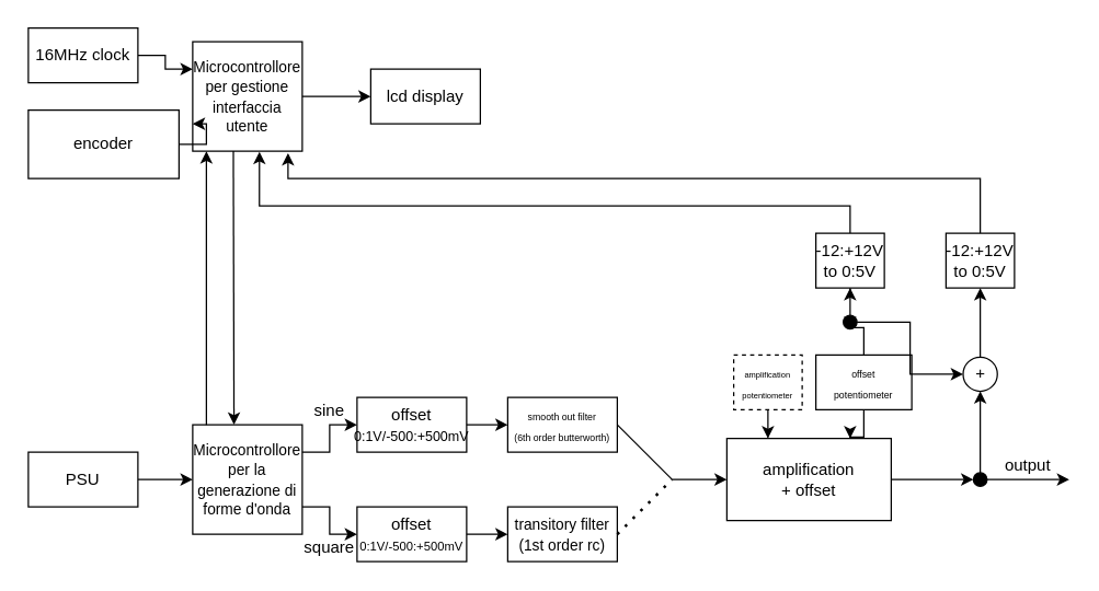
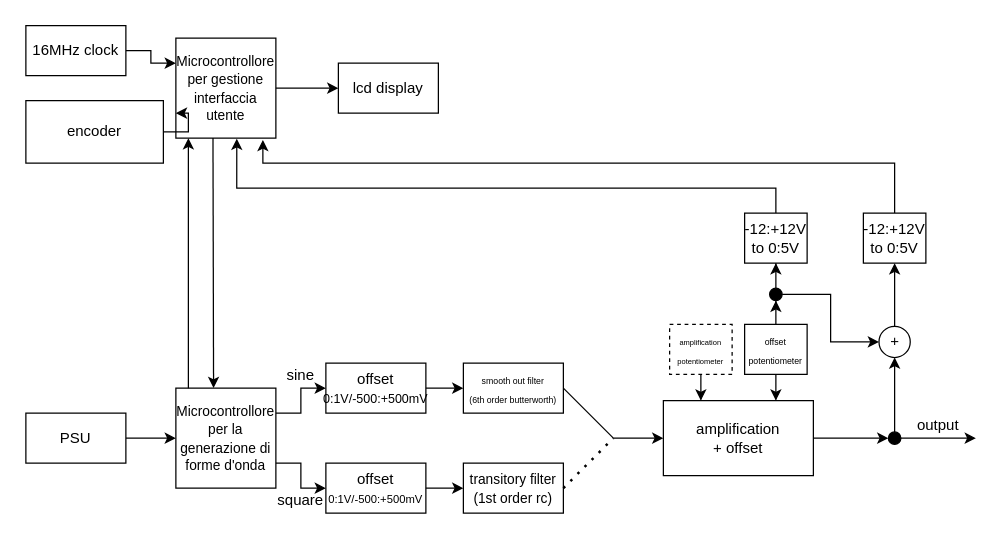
  <mxCell id="0" />
  <mxCell id="1" parent="0" />
  <mxCell id="2" value="&lt;font style=&quot;font-size: 11px&quot;&gt;Microcontrollore per gestione interfaccia utente&lt;/font&gt;" style="whiteSpace=wrap;html=1;aspect=fixed;" parent="1" vertex="1"><mxGeometry x="140" y="30" width="80" height="80" as="geometry" /></mxCell>
  <mxCell id="3" value="&lt;font style=&quot;font-size: 11px&quot;&gt;Microcontrollore per la generazione di forme d'onda&lt;/font&gt;" style="whiteSpace=wrap;html=1;aspect=fixed;" parent="1" vertex="1"><mxGeometry x="140" y="310" width="80" height="80" as="geometry" /></mxCell>
  <mxCell id="4" value="&lt;font&gt;&lt;font style=&quot;font-size: 12px&quot;&gt;offset&lt;/font&gt;&lt;br&gt;&lt;font size=&quot;1&quot;&gt;0:1V/-500:+500mV&lt;/font&gt;&lt;/font&gt;" style="rounded=0;whiteSpace=wrap;html=1;" parent="1" vertex="1"><mxGeometry x="260" y="290" width="80" height="40" as="geometry" /></mxCell>
  <mxCell id="5" value="offset&lt;br&gt;&lt;font style=&quot;font-size: 9px&quot;&gt;0:1V/-500:+500mV&lt;/font&gt;" style="rounded=0;whiteSpace=wrap;html=1;" parent="1" vertex="1"><mxGeometry x="260" y="370" width="80" height="40" as="geometry" /></mxCell>
  <mxCell id="6" value="" style="endArrow=classic;html=1;exitX=1;exitY=0.5;exitDx=0;exitDy=0;entryX=0;entryY=0.5;entryDx=0;entryDy=0;" parent="1" source="4" target="8" edge="1"><mxGeometry width="50" height="50" relative="1" as="geometry"><mxPoint x="390" y="420" as="sourcePoint" /><mxPoint x="340" y="310" as="targetPoint" /></mxGeometry></mxCell>
  <mxCell id="7" value="" style="endArrow=classic;html=1;entryX=0;entryY=0.5;entryDx=0;entryDy=0;" parent="1" target="9" edge="1"><mxGeometry width="50" height="50" relative="1" as="geometry"><mxPoint x="340" y="390" as="sourcePoint" /><mxPoint x="340" y="389.76" as="targetPoint" /></mxGeometry></mxCell>
  <mxCell id="8" value="&lt;font style=&quot;font-size: 7px&quot;&gt;smooth out filter&lt;br&gt;(6th order butterworth)&lt;/font&gt;" style="rounded=0;whiteSpace=wrap;html=1;" parent="1" vertex="1"><mxGeometry x="370" y="290" width="80" height="40" as="geometry" /></mxCell>
  <mxCell id="9" value="&lt;font style=&quot;font-size: 11px&quot;&gt;transitory filter&lt;br&gt;(1st order rc)&lt;/font&gt;" style="rounded=0;whiteSpace=wrap;html=1;" parent="1" vertex="1"><mxGeometry x="370" y="370" width="80" height="40" as="geometry" /></mxCell>
  <mxCell id="10" value="" style="endArrow=classic;html=1;entryX=0;entryY=0.5;entryDx=0;entryDy=0;rounded=0;" parent="1" target="5" edge="1"><mxGeometry width="50" height="50" relative="1" as="geometry"><mxPoint x="220" y="370" as="sourcePoint" /><mxPoint x="270" y="320" as="targetPoint" /><Array as="points"><mxPoint x="240" y="370" /><mxPoint x="240" y="390" /></Array></mxGeometry></mxCell>
  <mxCell id="11" value="" style="endArrow=classic;html=1;entryX=0;entryY=0.5;entryDx=0;entryDy=0;rounded=0;" parent="1" target="4" edge="1"><mxGeometry width="50" height="50" relative="1" as="geometry"><mxPoint x="220" y="330" as="sourcePoint" /><mxPoint x="260" y="350" as="targetPoint" /><Array as="points"><mxPoint x="240" y="330" /><mxPoint x="240" y="310" /></Array></mxGeometry></mxCell>
  <mxCell id="12" value="" style="endArrow=classic;html=1;" parent="1" edge="1"><mxGeometry width="50" height="50" relative="1" as="geometry"><mxPoint x="490" y="350" as="sourcePoint" /><mxPoint x="530" y="350" as="targetPoint" /></mxGeometry></mxCell>
  <mxCell id="13" value="" style="endArrow=none;dashed=1;html=1;dashPattern=1 3;strokeWidth=2;" parent="1" edge="1"><mxGeometry width="50" height="50" relative="1" as="geometry"><mxPoint x="450" y="390" as="sourcePoint" /><mxPoint x="490" y="350" as="targetPoint" /></mxGeometry></mxCell>
  <mxCell id="14" value="" style="endArrow=none;html=1;exitX=1;exitY=0.5;exitDx=0;exitDy=0;" parent="1" source="8" edge="1"><mxGeometry width="50" height="50" relative="1" as="geometry"><mxPoint x="500" y="340" as="sourcePoint" /><mxPoint x="490" y="350" as="targetPoint" /></mxGeometry></mxCell>
  <mxCell id="15" value="amplification&lt;br&gt;+ offset" style="rounded=0;whiteSpace=wrap;html=1;" parent="1" vertex="1"><mxGeometry x="530" y="320" width="120" height="60" as="geometry" /></mxCell>
  <mxCell id="16" value="" style="edgeStyle=orthogonalEdgeStyle;rounded=0;orthogonalLoop=1;jettySize=auto;html=1;exitX=1;exitY=0.5;exitDx=0;exitDy=0;entryX=0;entryY=0.25;entryDx=0;entryDy=0;" parent="1" source="30" target="2" edge="1"><mxGeometry relative="1" as="geometry" /></mxCell>
  <mxCell id="17" style="edgeStyle=orthogonalEdgeStyle;rounded=0;orthogonalLoop=1;jettySize=auto;html=1;entryX=0;entryY=0.75;entryDx=0;entryDy=0;" parent="1" source="18" target="2" edge="1"><mxGeometry relative="1" as="geometry" /></mxCell>
  <mxCell id="18" value="encoder" style="rounded=0;whiteSpace=wrap;html=1;" parent="1" vertex="1"><mxGeometry x="20" y="80" width="110" height="50" as="geometry" /></mxCell>
  <mxCell id="19" value="" style="endArrow=classic;html=1;entryX=0;entryY=0.5;entryDx=0;entryDy=0;" parent="1" target="20" edge="1"><mxGeometry width="50" height="50" relative="1" as="geometry"><mxPoint x="650" y="350" as="sourcePoint" /><mxPoint x="680" y="350" as="targetPoint" /></mxGeometry></mxCell>
  <mxCell id="20" value="" style="ellipse;whiteSpace=wrap;html=1;aspect=fixed;fillColor=#000000;" parent="1" vertex="1"><mxGeometry x="710" y="345" width="10" height="10" as="geometry" /></mxCell>
  <mxCell id="21" value="" style="endArrow=classic;html=1;exitX=1;exitY=0.5;exitDx=0;exitDy=0;" parent="1" source="20" edge="1"><mxGeometry width="50" height="50" relative="1" as="geometry"><mxPoint x="730" y="350" as="sourcePoint" /><mxPoint x="780" y="350" as="targetPoint" /></mxGeometry></mxCell>
  <mxCell id="22" value="" style="endArrow=classic;html=1;entryX=0.5;entryY=1;entryDx=0;entryDy=0;exitX=0.5;exitY=0;exitDx=0;exitDy=0;" parent="1" source="20" target="43" edge="1"><mxGeometry width="50" height="50" relative="1" as="geometry"><mxPoint x="685" y="340" as="sourcePoint" /><mxPoint x="715" y="300" as="targetPoint" /></mxGeometry></mxCell>
  <mxCell id="23" value="" style="endArrow=classic;html=1;entryX=0.125;entryY=1;entryDx=0;entryDy=0;exitX=0.25;exitY=0;exitDx=0;exitDy=0;entryPerimeter=0;" parent="1" target="2" edge="1"><mxGeometry width="50" height="50" relative="1" as="geometry"><mxPoint x="150" y="310" as="sourcePoint" /><mxPoint x="150" y="190" as="targetPoint" /></mxGeometry></mxCell>
  <mxCell id="24" value="" style="endArrow=classic;html=1;exitX=0.371;exitY=0.999;exitDx=0;exitDy=0;exitPerimeter=0;entryX=0.377;entryY=-0.001;entryDx=0;entryDy=0;entryPerimeter=0;" parent="1" source="2" target="3" edge="1"><mxGeometry width="50" height="50" relative="1" as="geometry"><mxPoint x="160" y="190" as="sourcePoint" /><mxPoint x="180" y="280" as="targetPoint" /></mxGeometry></mxCell>
  <mxCell id="25" value="" style="endArrow=classic;html=1;exitX=1;exitY=0.5;exitDx=0;exitDy=0;entryX=0;entryY=0.5;entryDx=0;entryDy=0;" parent="1" source="2" target="26" edge="1"><mxGeometry width="50" height="50" relative="1" as="geometry"><mxPoint x="220" y="120" as="sourcePoint" /><mxPoint x="220" y="120" as="targetPoint" /></mxGeometry></mxCell>
  <mxCell id="26" value="lcd display" style="rounded=0;whiteSpace=wrap;html=1;" parent="1" vertex="1"><mxGeometry x="270" y="50" width="80" height="40" as="geometry" /></mxCell>
  <mxCell id="27" value="output" style="text;html=1;strokeColor=none;fillColor=none;align=center;verticalAlign=middle;whiteSpace=wrap;rounded=0;" parent="1" vertex="1"><mxGeometry x="730" y="330" width="40" height="20" as="geometry" /></mxCell>
  <mxCell id="28" value="sine" style="text;html=1;strokeColor=none;fillColor=none;align=center;verticalAlign=middle;whiteSpace=wrap;rounded=0;" parent="1" vertex="1"><mxGeometry x="220" y="290" width="40" height="20" as="geometry" /></mxCell>
  <mxCell id="29" value="square" style="text;html=1;strokeColor=none;fillColor=none;align=center;verticalAlign=middle;whiteSpace=wrap;rounded=0;" parent="1" vertex="1"><mxGeometry x="220" y="390" width="40" height="20" as="geometry" /></mxCell>
  <mxCell id="30" value="16MHz clock" style="rounded=0;whiteSpace=wrap;html=1;" parent="1" vertex="1"><mxGeometry x="20" y="20" width="80" height="40" as="geometry" /></mxCell>
  <mxCell id="31" value="" style="edgeStyle=orthogonalEdgeStyle;rounded=0;orthogonalLoop=1;jettySize=auto;html=1;" parent="1" source="32" target="3" edge="1"><mxGeometry relative="1" as="geometry" /></mxCell>
  <mxCell id="32" value="PSU" style="rounded=0;whiteSpace=wrap;html=1;" parent="1" vertex="1"><mxGeometry x="20" y="330" width="80" height="40" as="geometry" /></mxCell>
  <mxCell id="33" value="" style="edgeStyle=orthogonalEdgeStyle;rounded=0;orthogonalLoop=1;jettySize=auto;html=1;entryX=0.75;entryY=0;entryDx=0;entryDy=0;" parent="1" source="35" target="15" edge="1"><mxGeometry relative="1" as="geometry" /></mxCell>
  <mxCell id="34" style="edgeStyle=orthogonalEdgeStyle;rounded=0;orthogonalLoop=1;jettySize=auto;html=1;entryX=0.5;entryY=1;entryDx=0;entryDy=0;" edge="1" parent="1" source="35" target="46"><mxGeometry relative="1" as="geometry" /></mxCell>
- <mxCell id="35" value="&lt;font style=&quot;font-size: 7px&quot;&gt;offset&lt;br&gt;potentiometer&lt;/font&gt;" style="rounded=0;whiteSpace=wrap;html=1;" parent="1" vertex="1"><mxGeometry x="595" y="259" width="70" height="40" as="geometry" /></mxCell>
+ <mxCell id="35" value="&lt;font style=&quot;font-size: 7px&quot;&gt;offset&lt;br&gt;potentiometer&lt;/font&gt;" style="rounded=0;whiteSpace=wrap;html=1;" parent="1" vertex="1"><mxGeometry x="595" y="259" width="50" height="40" as="geometry" /></mxCell>
  <mxCell id="36" style="edgeStyle=orthogonalEdgeStyle;rounded=0;orthogonalLoop=1;jettySize=auto;html=1;entryX=0.25;entryY=0;entryDx=0;entryDy=0;" parent="1" source="37" target="15" edge="1"><mxGeometry relative="1" as="geometry"><mxPoint x="500" y="260" as="targetPoint" /></mxGeometry></mxCell>
  <mxCell id="37" value="&lt;font style=&quot;font-size: 6px&quot;&gt;amplification&lt;br&gt;potentiometer&lt;/font&gt;" style="rounded=0;whiteSpace=wrap;html=1;dashed=1;" parent="1" vertex="1"><mxGeometry x="535" y="259" width="50" height="40" as="geometry" /></mxCell>
  <mxCell id="38" style="edgeStyle=orthogonalEdgeStyle;rounded=0;orthogonalLoop=1;jettySize=auto;html=1;entryX=0.87;entryY=1.018;entryDx=0;entryDy=0;entryPerimeter=0;" parent="1" source="39" target="2" edge="1"><mxGeometry relative="1" as="geometry"><Array as="points"><mxPoint x="715" y="130" /><mxPoint x="210" y="130" /></Array></mxGeometry></mxCell>
  <mxCell id="39" value="-12:+12V to 0:5V" style="rounded=0;whiteSpace=wrap;html=1;fillColor=#FFFFFF;" parent="1" vertex="1"><mxGeometry x="690" y="170" width="50" height="40" as="geometry" /></mxCell>
  <mxCell id="40" style="edgeStyle=orthogonalEdgeStyle;rounded=0;orthogonalLoop=1;jettySize=auto;html=1;entryX=0.609;entryY=1.005;entryDx=0;entryDy=0;entryPerimeter=0;exitX=0.5;exitY=0;exitDx=0;exitDy=0;" parent="1" source="41" target="2" edge="1"><mxGeometry relative="1" as="geometry"><Array as="points"><mxPoint x="620" y="150" /><mxPoint x="189" y="150" /></Array></mxGeometry></mxCell>
  <mxCell id="41" value="-12:+12V to 0:5V" style="rounded=0;whiteSpace=wrap;html=1;fillColor=#FFFFFF;" parent="1" vertex="1"><mxGeometry x="595" y="170" width="50" height="40" as="geometry" /></mxCell>
  <mxCell id="42" style="edgeStyle=orthogonalEdgeStyle;rounded=0;orthogonalLoop=1;jettySize=auto;html=1;entryX=0.5;entryY=1;entryDx=0;entryDy=0;" edge="1" parent="1" source="43" target="39"><mxGeometry relative="1" as="geometry" /></mxCell>
  <mxCell id="43" value="+" style="ellipse;whiteSpace=wrap;html=1;aspect=fixed;" vertex="1" parent="1"><mxGeometry x="702.5" y="260.5" width="25" height="25" as="geometry" /></mxCell>
  <mxCell id="44" style="edgeStyle=orthogonalEdgeStyle;rounded=0;orthogonalLoop=1;jettySize=auto;html=1;entryX=0;entryY=0.5;entryDx=0;entryDy=0;" edge="1" parent="1" source="46" target="43"><mxGeometry relative="1" as="geometry" /></mxCell>
  <mxCell id="45" value="" style="edgeStyle=orthogonalEdgeStyle;rounded=0;orthogonalLoop=1;jettySize=auto;html=1;" edge="1" parent="1" source="46" target="41"><mxGeometry relative="1" as="geometry" /></mxCell>
  <mxCell id="46" value="" style="ellipse;whiteSpace=wrap;html=1;aspect=fixed;fillColor=#000000;" vertex="1" parent="1"><mxGeometry x="615" y="230" width="10" height="10" as="geometry" /></mxCell>
